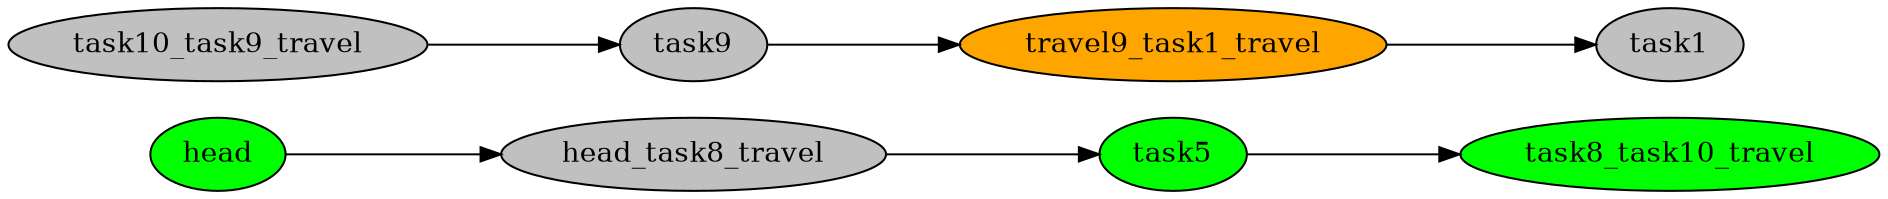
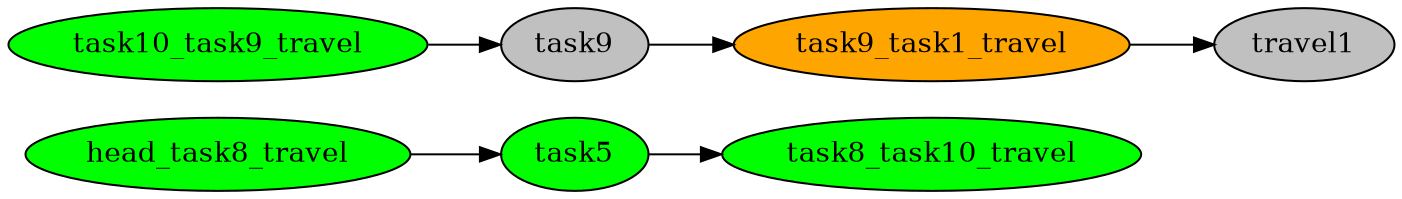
  digraph {
    rankdir=LR
    node [fillcolor=green fontcolor=black style=filled]
    edge [color=black]
-   n1 [label=head]
-   n2 [fillcolor=gray label=head_task8_travel]
+   n2 [label=head_task8_travel]
    n3 [label=task5]
    n4 [label=task8_task10_travel]
-   n5 [fillcolor=gray label=task10_task9_travel]
+   n5 [label=task10_task9_travel]
    n6 [fillcolor=gray label=task9]
-   n7 [fillcolor=orange label=travel9_task1_travel]
-   n8 [fillcolor=gray label=task1]
-   n1 -> n2
+   n7 [fillcolor=orange label=task9_task1_travel]
+   n8 [fillcolor=gray label=travel1]
    n2 -> n3
    n3 -> n4
    n5 -> n6
    n6 -> n7
    n7 -> n8
  }
